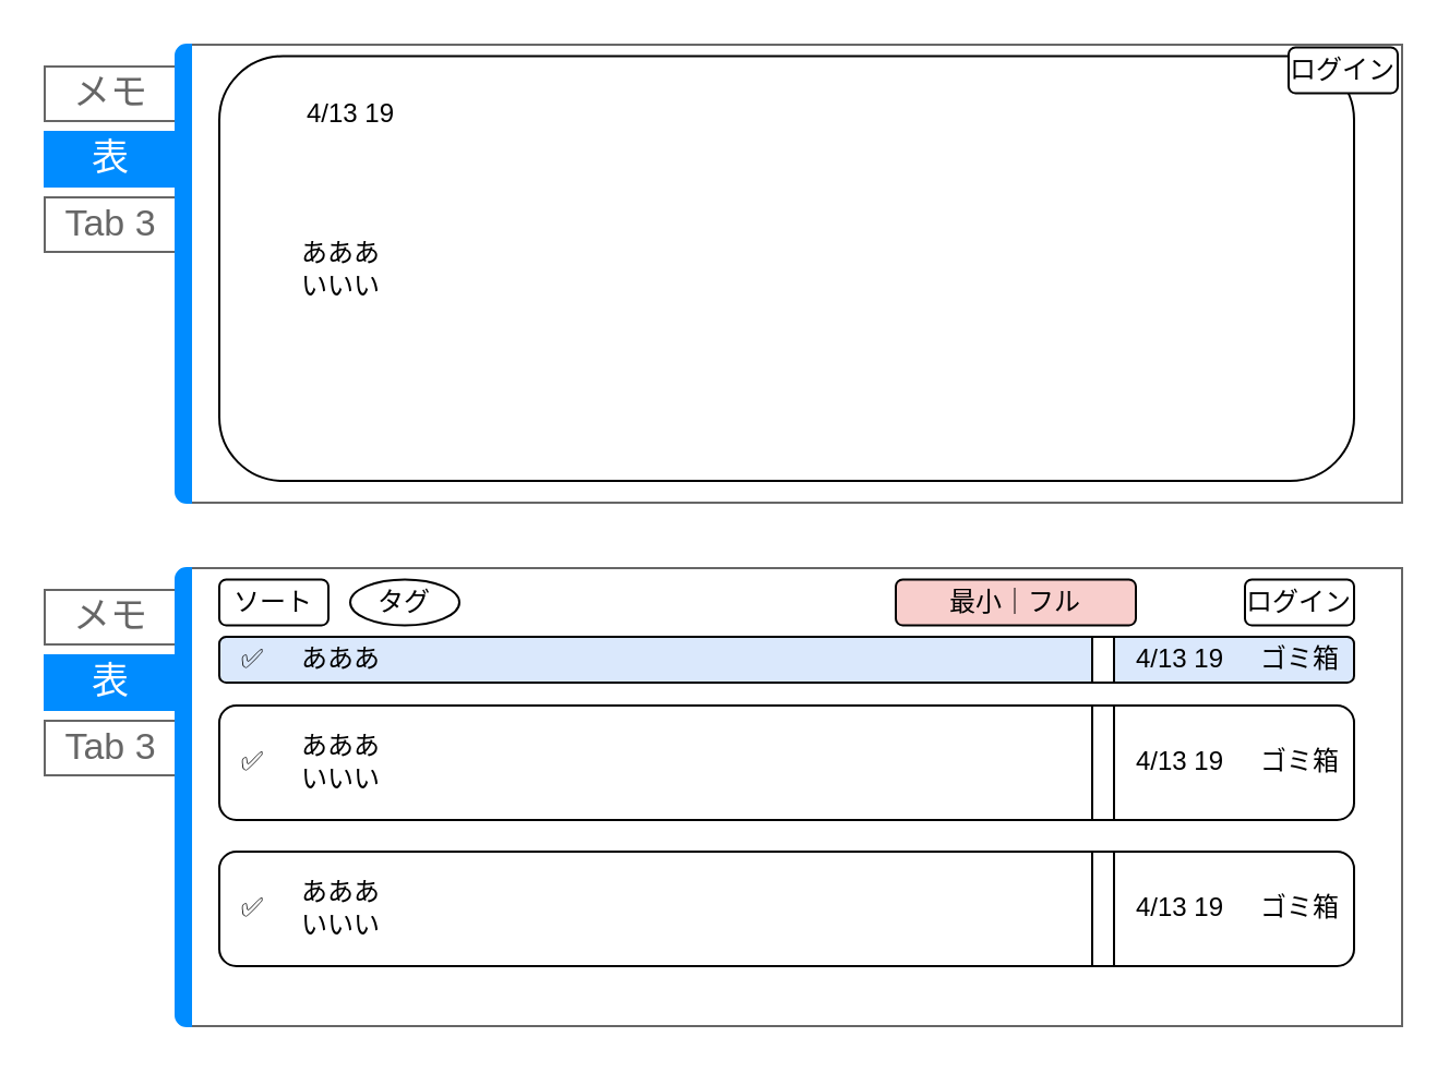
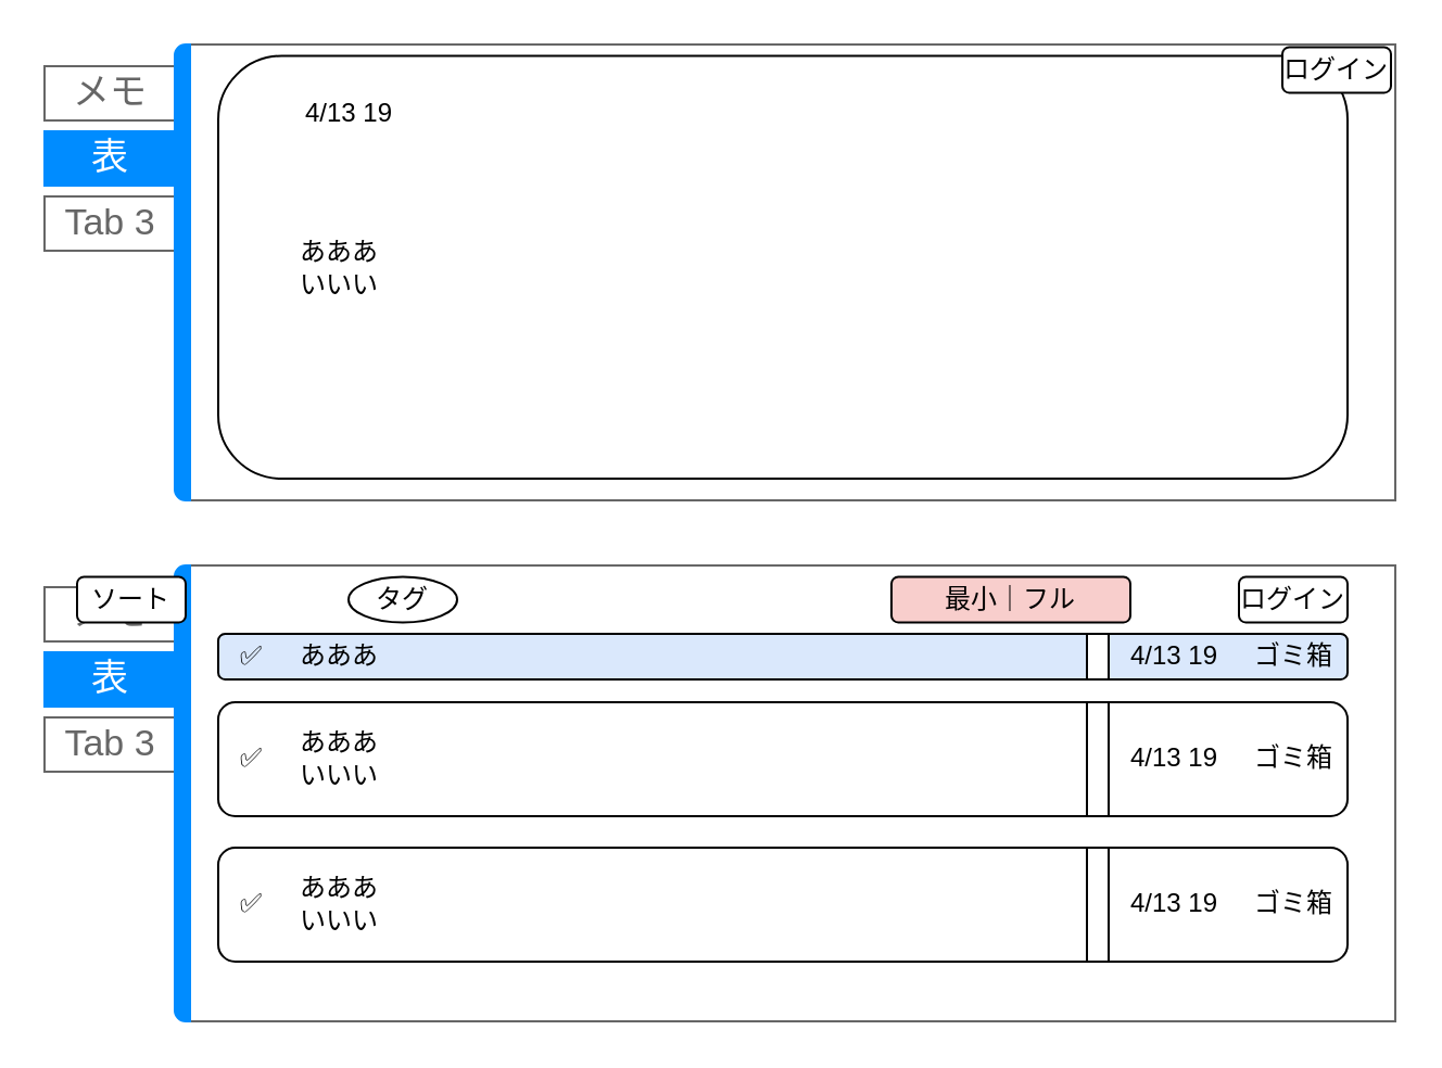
  <mxCell id="0" />
  <mxCell id="1" parent="0" />
  <mxCell id="2" value="" style="strokeWidth=1;shadow=0;dashed=0;align=center;html=1;shape=mxgraph.mockup.containers.marginRect2;rectMarginLeft=67;strokeColor=#666666;gradientColor=none;" vertex="1" parent="1"><mxGeometry x="20" y="20" width="622" height="210" as="geometry" /></mxCell>
  <mxCell id="3" value="メモ" style="strokeColor=inherit;fillColor=inherit;gradientColor=inherit;strokeWidth=1;shadow=0;dashed=0;align=center;html=1;shape=mxgraph.mockup.containers.rrect;rSize=0;fontSize=17;fontColor=#666666;" vertex="1" parent="2"><mxGeometry width="60" height="25" relative="1" as="geometry"><mxPoint y="10" as="offset" /></mxGeometry></mxCell>
  <mxCell id="4" value="表" style="strokeWidth=1;shadow=0;dashed=0;align=center;html=1;shape=mxgraph.mockup.containers.rrect;rSize=0;fontSize=17;fontColor=#ffffff;strokeColor=#008cff;fillColor=#008cff;" vertex="1" parent="2"><mxGeometry width="60" height="25" relative="1" as="geometry"><mxPoint y="40" as="offset" /></mxGeometry></mxCell>
  <mxCell id="5" value="Tab 3" style="strokeColor=inherit;fillColor=inherit;gradientColor=inherit;strokeWidth=1;shadow=0;dashed=0;align=center;html=1;shape=mxgraph.mockup.containers.rrect;rSize=0;fontSize=17;fontColor=#666666;" vertex="1" parent="2"><mxGeometry width="60" height="25" relative="1" as="geometry"><mxPoint y="70" as="offset" /></mxGeometry></mxCell>
  <mxCell id="6" value="" style="strokeWidth=1;shadow=0;dashed=0;align=center;html=1;shape=mxgraph.mockup.containers.leftButton;rSize=5;strokeColor=#008cff;fillColor=#008cff;resizeHeight=1;movable=0;deletable=0;" vertex="1" parent="2"><mxGeometry width="7" height="210" relative="1" as="geometry"><mxPoint x="60" as="offset" /></mxGeometry></mxCell>
  <mxCell id="7" value="" style="group;labelPosition=center;verticalLabelPosition=middle;align=center;verticalAlign=middle;" vertex="1" connectable="0" parent="2"><mxGeometry x="80" y="5.25" width="540" height="194.75" as="geometry" /></mxCell>
  <mxCell id="8" value="　　　あああ&lt;br&gt;　　　いいい" style="rounded=1;whiteSpace=wrap;html=1;align=left;" vertex="1" parent="7"><mxGeometry width="520" height="194.75" as="geometry" /></mxCell>
  <mxCell id="9" value="4/13 19" style="text;html=1;align=center;verticalAlign=middle;resizable=0;points=[];autosize=1;strokeColor=none;fillColor=none;" vertex="1" parent="7"><mxGeometry x="29.998" y="17.005" width="60" height="20" as="geometry" /></mxCell>
  <mxCell id="10" value="ログイン" style="rounded=1;whiteSpace=wrap;html=1;" vertex="1" parent="7"><mxGeometry x="490" y="-4" width="50" height="21" as="geometry" /></mxCell>
  <mxCell id="11" value="" style="strokeWidth=1;shadow=0;dashed=0;align=center;html=1;shape=mxgraph.mockup.containers.marginRect2;rectMarginLeft=67;strokeColor=#666666;gradientColor=none;" vertex="1" parent="1"><mxGeometry x="20" y="260" width="622" height="210" as="geometry" /></mxCell>
  <mxCell id="12" value="メモ" style="strokeColor=inherit;fillColor=inherit;gradientColor=inherit;strokeWidth=1;shadow=0;dashed=0;align=center;html=1;shape=mxgraph.mockup.containers.rrect;rSize=0;fontSize=17;fontColor=#666666;" vertex="1" parent="11"><mxGeometry width="60" height="25" relative="1" as="geometry"><mxPoint y="10" as="offset" /></mxGeometry></mxCell>
  <mxCell id="13" value="表" style="strokeWidth=1;shadow=0;dashed=0;align=center;html=1;shape=mxgraph.mockup.containers.rrect;rSize=0;fontSize=17;fontColor=#ffffff;strokeColor=#008cff;fillColor=#008cff;" vertex="1" parent="11"><mxGeometry width="60" height="25" relative="1" as="geometry"><mxPoint y="40" as="offset" /></mxGeometry></mxCell>
  <mxCell id="14" value="Tab 3" style="strokeColor=inherit;fillColor=inherit;gradientColor=inherit;strokeWidth=1;shadow=0;dashed=0;align=center;html=1;shape=mxgraph.mockup.containers.rrect;rSize=0;fontSize=17;fontColor=#666666;" vertex="1" parent="11"><mxGeometry width="60" height="25" relative="1" as="geometry"><mxPoint y="70" as="offset" /></mxGeometry></mxCell>
  <mxCell id="15" value="" style="strokeWidth=1;shadow=0;dashed=0;align=center;html=1;shape=mxgraph.mockup.containers.leftButton;rSize=5;strokeColor=#008cff;fillColor=#008cff;resizeHeight=1;movable=0;deletable=0;" vertex="1" parent="11"><mxGeometry width="7" height="210" relative="1" as="geometry"><mxPoint x="60" as="offset" /></mxGeometry></mxCell>
  <mxCell id="16" value="" style="group" vertex="1" connectable="0" parent="11"><mxGeometry x="80" y="31.5" width="520" height="21" as="geometry" /></mxCell>
  <mxCell id="17" value="　　　あああ" style="rounded=1;whiteSpace=wrap;html=1;align=left;fillColor=#dae8fc;" vertex="1" parent="16"><mxGeometry width="520" height="21" as="geometry" /></mxCell>
  <mxCell id="18" value="✅" style="text;html=1;align=center;verticalAlign=middle;resizable=0;points=[];autosize=1;strokeColor=none;fillColor=none;" vertex="1" parent="16"><mxGeometry width="30" height="20" as="geometry" /></mxCell>
  <mxCell id="19" value="ゴミ箱" style="text;html=1;align=center;verticalAlign=middle;resizable=0;points=[];autosize=1;strokeColor=none;fillColor=none;" vertex="1" parent="16"><mxGeometry x="469.999" width="50" height="20" as="geometry" /></mxCell>
  <mxCell id="20" value="4/13 19" style="text;html=1;align=center;verticalAlign=middle;resizable=0;points=[];autosize=1;strokeColor=none;fillColor=none;" vertex="1" parent="16"><mxGeometry x="409.998" width="60" height="20" as="geometry" /></mxCell>
  <mxCell id="21" value="" style="whiteSpace=wrap;html=1;" vertex="1" parent="16"><mxGeometry x="400" width="10" height="21" as="geometry" /></mxCell>
  <mxCell id="22" value="ログイン" style="rounded=1;whiteSpace=wrap;html=1;" vertex="1" parent="11"><mxGeometry x="550" y="5.25" width="50" height="21" as="geometry" /></mxCell>
- <mxCell id="23" value="ソート" style="rounded=1;whiteSpace=wrap;html=1;" vertex="1" parent="11"><mxGeometry x="80" y="5.25" width="50" height="21" as="geometry" /></mxCell>
+ <mxCell id="23" value="ソート" style="rounded=1;whiteSpace=wrap;html=1;" vertex="1" parent="11"><mxGeometry x="15" y="5.25" width="50" height="21" as="geometry" /></mxCell>
  <mxCell id="24" value="最小｜フル" style="rounded=1;whiteSpace=wrap;html=1;fillColor=#f8cecc;" vertex="1" parent="11"><mxGeometry x="390" y="5.25" width="110" height="21" as="geometry" /></mxCell>
  <mxCell id="25" value="" style="group;labelPosition=center;verticalLabelPosition=middle;align=center;verticalAlign=middle;" vertex="1" connectable="0" parent="11"><mxGeometry x="80" y="63" width="520" height="52.5" as="geometry" /></mxCell>
  <mxCell id="26" value="　　　あああ&lt;br&gt;　　　いいい" style="rounded=1;whiteSpace=wrap;html=1;align=left;" vertex="1" parent="25"><mxGeometry width="520" height="52.5" as="geometry" /></mxCell>
  <mxCell id="27" value="✅" style="text;html=1;align=center;verticalAlign=middle;resizable=0;points=[];autosize=1;strokeColor=none;fillColor=none;" vertex="1" parent="25"><mxGeometry y="16.25" width="30" height="20" as="geometry" /></mxCell>
  <mxCell id="28" value="ゴミ箱" style="text;html=1;align=center;verticalAlign=middle;resizable=0;points=[];autosize=1;strokeColor=none;fillColor=none;" vertex="1" parent="25"><mxGeometry x="469.999" y="15.75" width="50" height="20" as="geometry" /></mxCell>
  <mxCell id="29" value="4/13 19" style="text;html=1;align=center;verticalAlign=middle;resizable=0;points=[];autosize=1;strokeColor=none;fillColor=none;" vertex="1" parent="25"><mxGeometry x="409.998" y="15.75" width="60" height="20" as="geometry" /></mxCell>
  <mxCell id="30" value="" style="whiteSpace=wrap;html=1;" vertex="1" parent="25"><mxGeometry x="400" width="10" height="52.5" as="geometry" /></mxCell>
  <mxCell id="31" value="" style="group;labelPosition=center;verticalLabelPosition=middle;align=center;verticalAlign=middle;" vertex="1" connectable="0" parent="11"><mxGeometry x="80" y="130" width="520" height="52.5" as="geometry" /></mxCell>
  <mxCell id="32" value="　　　あああ&lt;br&gt;　　　いいい" style="rounded=1;whiteSpace=wrap;html=1;align=left;" vertex="1" parent="31"><mxGeometry width="520" height="52.5" as="geometry" /></mxCell>
  <mxCell id="33" value="✅" style="text;html=1;align=center;verticalAlign=middle;resizable=0;points=[];autosize=1;strokeColor=none;fillColor=none;" vertex="1" parent="31"><mxGeometry y="16.25" width="30" height="20" as="geometry" /></mxCell>
  <mxCell id="34" value="ゴミ箱" style="text;html=1;align=center;verticalAlign=middle;resizable=0;points=[];autosize=1;strokeColor=none;fillColor=none;" vertex="1" parent="31"><mxGeometry x="469.999" y="15.75" width="50" height="20" as="geometry" /></mxCell>
  <mxCell id="35" value="4/13 19" style="text;html=1;align=center;verticalAlign=middle;resizable=0;points=[];autosize=1;strokeColor=none;fillColor=none;" vertex="1" parent="31"><mxGeometry x="409.998" y="15.75" width="60" height="20" as="geometry" /></mxCell>
  <mxCell id="36" value="" style="whiteSpace=wrap;html=1;" vertex="1" parent="31"><mxGeometry x="400" width="10" height="52.5" as="geometry" /></mxCell>
  <mxCell id="37" value="タグ" style="ellipse;whiteSpace=wrap;html=1;" vertex="1" parent="11"><mxGeometry x="140" y="5.25" width="50" height="21" as="geometry" /></mxCell>
